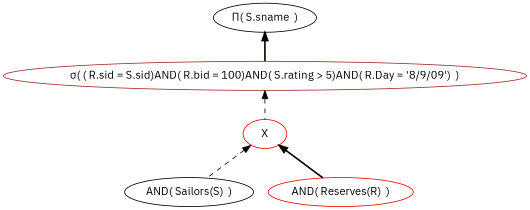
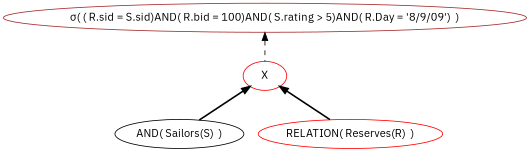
  digraph {
    fontname="IBM Plex Sans"
    node [color=black fontname="IBM Plex Sans"]
    edge [dir=back fontname="IBM Plex Sans" style=bold]
-   n1 [label="&#928;( S.sname  )"]
    n2 [color=brown label="&#963;( ( R.sid = S.sid)AND( R.bid = 100)AND( S.rating > 5)AND( R.Day = '8/9/09')  )"]
    n3 [color=red label=X]
    n4 [label="AND( Sailors(S)  )"]
-   n5 [color=red label="AND( Reserves(R)  )"]
-   n1 -> n2
+   n5 [color=red label="RELATION( Reserves(R)  )"]
    n2 -> n3 [style=dashed]
-   n3 -> n4 [style=dashed]
+   n3 -> n4
    n3 -> n5
  }
